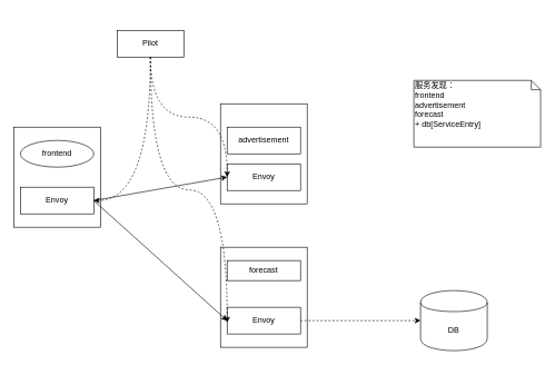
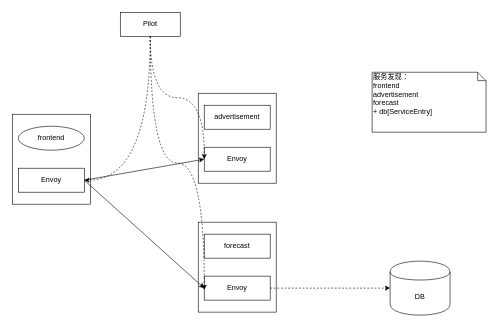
  <mxCell id="0" />
  <mxCell id="1" parent="0" />
- <mxCell id="2" value="Pilot" style="rounded=0;whiteSpace=wrap;html=1;" vertex="1" parent="1"><mxGeometry x="175" y="45" width="100" height="40" as="geometry" /></mxCell>
+ <mxCell id="2" value="Pilot" style="rounded=0;whiteSpace=wrap;html=1;" vertex="1" parent="1"><mxGeometry x="200" y="20" width="100" height="40" as="geometry" /></mxCell>
  <mxCell id="3" value="" style="rounded=0;whiteSpace=wrap;html=1;" vertex="1" parent="1"><mxGeometry x="20" y="190" width="130" height="150" as="geometry" /></mxCell>
  <mxCell id="4" value="frontend" style="ellipse;whiteSpace=wrap;html=1;" vertex="1" parent="1"><mxGeometry x="30" y="210" width="110" height="40" as="geometry" /></mxCell>
  <mxCell id="5" value="Envoy" style="rounded=0;whiteSpace=wrap;html=1;" vertex="1" parent="1"><mxGeometry x="30" y="280" width="110" height="40" as="geometry" /></mxCell>
  <mxCell id="6" value="" style="rounded=0;whiteSpace=wrap;html=1;" vertex="1" parent="1"><mxGeometry x="330" y="155" width="130" height="150" as="geometry" /></mxCell>
- <mxCell id="7" value="advertisement" style="rounded=0;whiteSpace=wrap;html=1;" vertex="1" parent="1"><mxGeometry x="340" y="190" width="110" height="40" as="geometry" /></mxCell>
+ <mxCell id="7" value="advertisement" style="rounded=0;whiteSpace=wrap;html=1;" vertex="1" parent="1"><mxGeometry x="340" y="175" width="110" height="40" as="geometry" /></mxCell>
  <mxCell id="8" value="Envoy" style="rounded=0;whiteSpace=wrap;html=1;" vertex="1" parent="1"><mxGeometry x="340" y="245" width="110" height="40" as="geometry" /></mxCell>
  <mxCell id="9" value="" style="rounded=0;whiteSpace=wrap;html=1;" vertex="1" parent="1"><mxGeometry x="330" y="370" width="130" height="150" as="geometry" /></mxCell>
- <mxCell id="10" value="forecast" style="rounded=0;whiteSpace=wrap;html=1;" vertex="1" parent="1"><mxGeometry x="340" y="390" width="110" height="30" as="geometry" /></mxCell>
+ <mxCell id="10" value="forecast" style="rounded=0;whiteSpace=wrap;html=1;" vertex="1" parent="1"><mxGeometry x="340" y="390" width="110" height="40" as="geometry" /></mxCell>
  <mxCell id="11" style="orthogonalLoop=1;jettySize=auto;html=1;entryX=0;entryY=0.5;entryDx=0;entryDy=0;dashed=1;" edge="1" parent="1" source="12" target="18"><mxGeometry relative="1" as="geometry" /></mxCell>
  <mxCell id="12" value="Envoy" style="rounded=0;whiteSpace=wrap;html=1;" vertex="1" parent="1"><mxGeometry x="340" y="460" width="110" height="40" as="geometry" /></mxCell>
  <mxCell id="13" style="rounded=0;orthogonalLoop=1;jettySize=auto;html=1;entryX=0;entryY=0.5;entryDx=0;entryDy=0;" edge="1" parent="1" target="8"><mxGeometry relative="1" as="geometry"><mxPoint x="140" y="300" as="sourcePoint" /></mxGeometry></mxCell>
  <mxCell id="14" style="edgeStyle=none;rounded=0;orthogonalLoop=1;jettySize=auto;html=1;entryX=0;entryY=0.5;entryDx=0;entryDy=0;exitX=1;exitY=0.5;exitDx=0;exitDy=0;" edge="1" parent="1" source="5" target="12"><mxGeometry relative="1" as="geometry" /></mxCell>
  <mxCell id="15" style="edgeStyle=orthogonalEdgeStyle;orthogonalLoop=1;jettySize=auto;html=1;entryX=1;entryY=0.5;entryDx=0;entryDy=0;curved=1;dashed=1;exitX=0.5;exitY=1;exitDx=0;exitDy=0;" edge="1" parent="1" source="2" target="5"><mxGeometry relative="1" as="geometry" /></mxCell>
  <mxCell id="16" style="edgeStyle=orthogonalEdgeStyle;curved=1;orthogonalLoop=1;jettySize=auto;html=1;dashed=1;exitX=0.5;exitY=1;exitDx=0;exitDy=0;" edge="1" parent="1" source="2"><mxGeometry relative="1" as="geometry"><mxPoint x="340" y="265" as="targetPoint" /></mxGeometry></mxCell>
  <mxCell id="17" style="edgeStyle=orthogonalEdgeStyle;curved=1;orthogonalLoop=1;jettySize=auto;html=1;dashed=1;exitX=0.5;exitY=1;exitDx=0;exitDy=0;" edge="1" parent="1" source="2"><mxGeometry relative="1" as="geometry"><mxPoint x="340" y="483" as="targetPoint" /></mxGeometry></mxCell>
- <mxCell id="18" value="DB" style="shape=cylinder;whiteSpace=wrap;html=1;boundedLbl=1;backgroundOutline=1;" vertex="1" parent="1"><mxGeometry x="630" y="435" width="100" height="90" as="geometry" /></mxCell>
+ <mxCell id="18" value="DB" style="shape=cylinder;whiteSpace=wrap;html=1;boundedLbl=1;backgroundOutline=1;" vertex="1" parent="1"><mxGeometry x="650" y="435" width="100" height="90" as="geometry" /></mxCell>
  <mxCell id="19" value="服务发现：&lt;br&gt;frontend&lt;br&gt;advertisement&lt;br&gt;forecast&lt;br&gt;+ db[ServiceEntry]" style="shape=note;whiteSpace=wrap;html=1;size=14;verticalAlign=top;align=left;spacingTop=-6;" vertex="1" parent="1"><mxGeometry x="620" y="120" width="190" height="100" as="geometry" /></mxCell>
